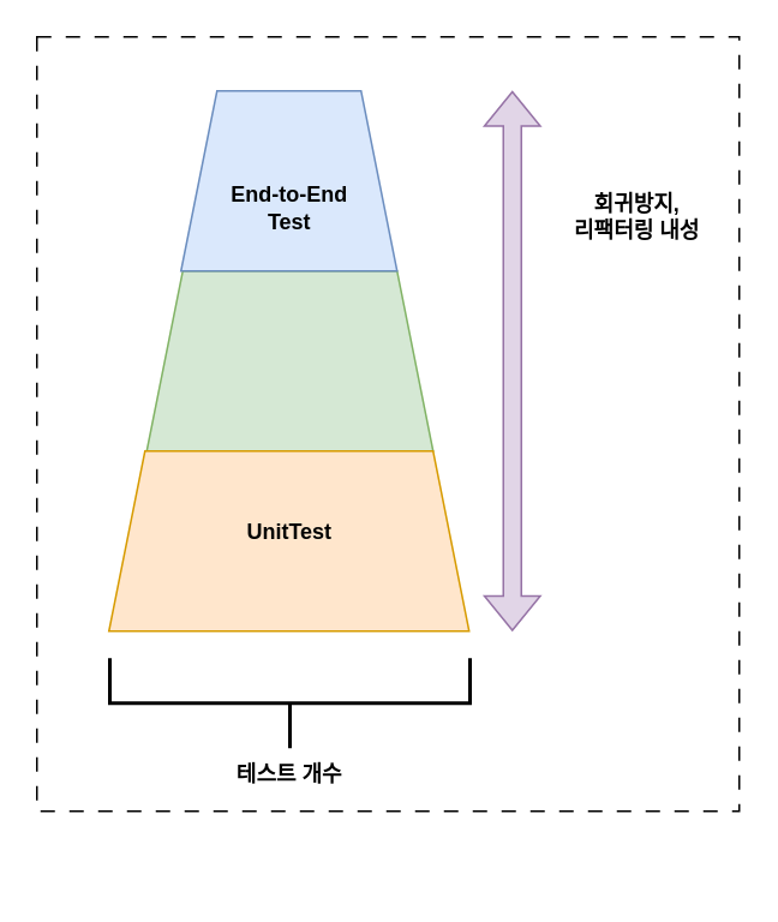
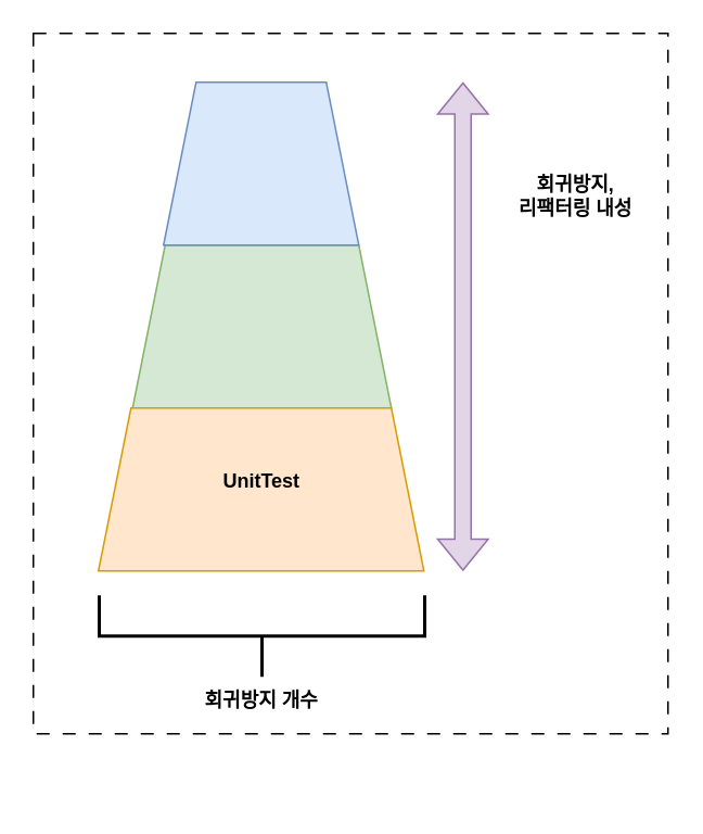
  <mxCell id="0" />
  <mxCell id="1" parent="0" />
  <mxCell id="2" value="" style="rounded=0;whiteSpace=wrap;html=1;fillColor=none;dashed=1;dashPattern=8 8;" parent="1" vertex="1"><mxGeometry x="20" y="20" width="390" height="430" as="geometry" /></mxCell>
  <mxCell id="3" value="" style="shape=trapezoid;perimeter=trapezoidPerimeter;whiteSpace=wrap;html=1;fixedSize=1;fillColor=#d5e8d4;strokeColor=#82b366;" parent="1" vertex="1"><mxGeometry x="81" y="150" width="159" height="100" as="geometry" /></mxCell>
  <mxCell id="4" value="" style="shape=trapezoid;perimeter=trapezoidPerimeter;whiteSpace=wrap;html=1;fixedSize=1;fillColor=#ffe6cc;strokeColor=#d79b00;" parent="1" vertex="1"><mxGeometry x="60" y="250" width="200" height="100" as="geometry" /></mxCell>
  <mxCell id="5" value="" style="shape=trapezoid;perimeter=trapezoidPerimeter;whiteSpace=wrap;html=1;fixedSize=1;fillColor=#dae8fc;strokeColor=#6c8ebf;" parent="1" vertex="1"><mxGeometry x="100" y="50" width="120" height="100" as="geometry" /></mxCell>
- <mxCell id="6" value="End-to-End Test" style="text;html=1;strokeColor=none;fillColor=none;align=center;verticalAlign=middle;whiteSpace=wrap;rounded=0;fontStyle=1" parent="1" vertex="1"><mxGeometry x="113.75" y="100" width="92.5" height="30" as="geometry" /></mxCell>
  <mxCell id="7" value="UnitTest" style="text;html=1;strokeColor=none;fillColor=none;align=center;verticalAlign=middle;whiteSpace=wrap;rounded=0;fontStyle=1" parent="1" vertex="1"><mxGeometry x="113.75" y="280" width="92.5" height="30" as="geometry" /></mxCell>
  <mxCell id="8" value="" style="shape=flexArrow;endArrow=classic;startArrow=classic;html=1;rounded=0;fillColor=#e1d5e7;strokeColor=#9673a6;" parent="1" edge="1"><mxGeometry width="100" height="100" relative="1" as="geometry"><mxPoint x="284" y="350" as="sourcePoint" /><mxPoint x="284" y="50" as="targetPoint" /></mxGeometry></mxCell>
  <mxCell id="9" value="" style="strokeWidth=2;html=1;shape=mxgraph.flowchart.annotation_2;align=left;labelPosition=right;pointerEvents=1;rotation=-90;" parent="1" vertex="1"><mxGeometry x="135.5" y="290" width="50" height="200" as="geometry" /></mxCell>
- <mxCell id="10" value="테스트 개수" style="text;html=1;strokeColor=none;fillColor=none;align=center;verticalAlign=middle;whiteSpace=wrap;rounded=0;fontStyle=1" parent="1" vertex="1"><mxGeometry x="113.75" y="415" width="92.5" height="30" as="geometry" /></mxCell>
+ <mxCell id="10" value="회귀방지 개수" style="text;html=1;strokeColor=none;fillColor=none;align=center;verticalAlign=middle;whiteSpace=wrap;rounded=0;fontStyle=1" parent="1" vertex="1"><mxGeometry x="113.75" y="415" width="92.5" height="30" as="geometry" /></mxCell>
  <mxCell id="11" value="회귀방지,&lt;br&gt;리팩터링 내성" style="text;html=1;strokeColor=none;fillColor=none;align=center;verticalAlign=middle;whiteSpace=wrap;rounded=0;fontStyle=1" parent="1" vertex="1"><mxGeometry x="307" y="105" width="92.5" height="30" as="geometry" /></mxCell>
